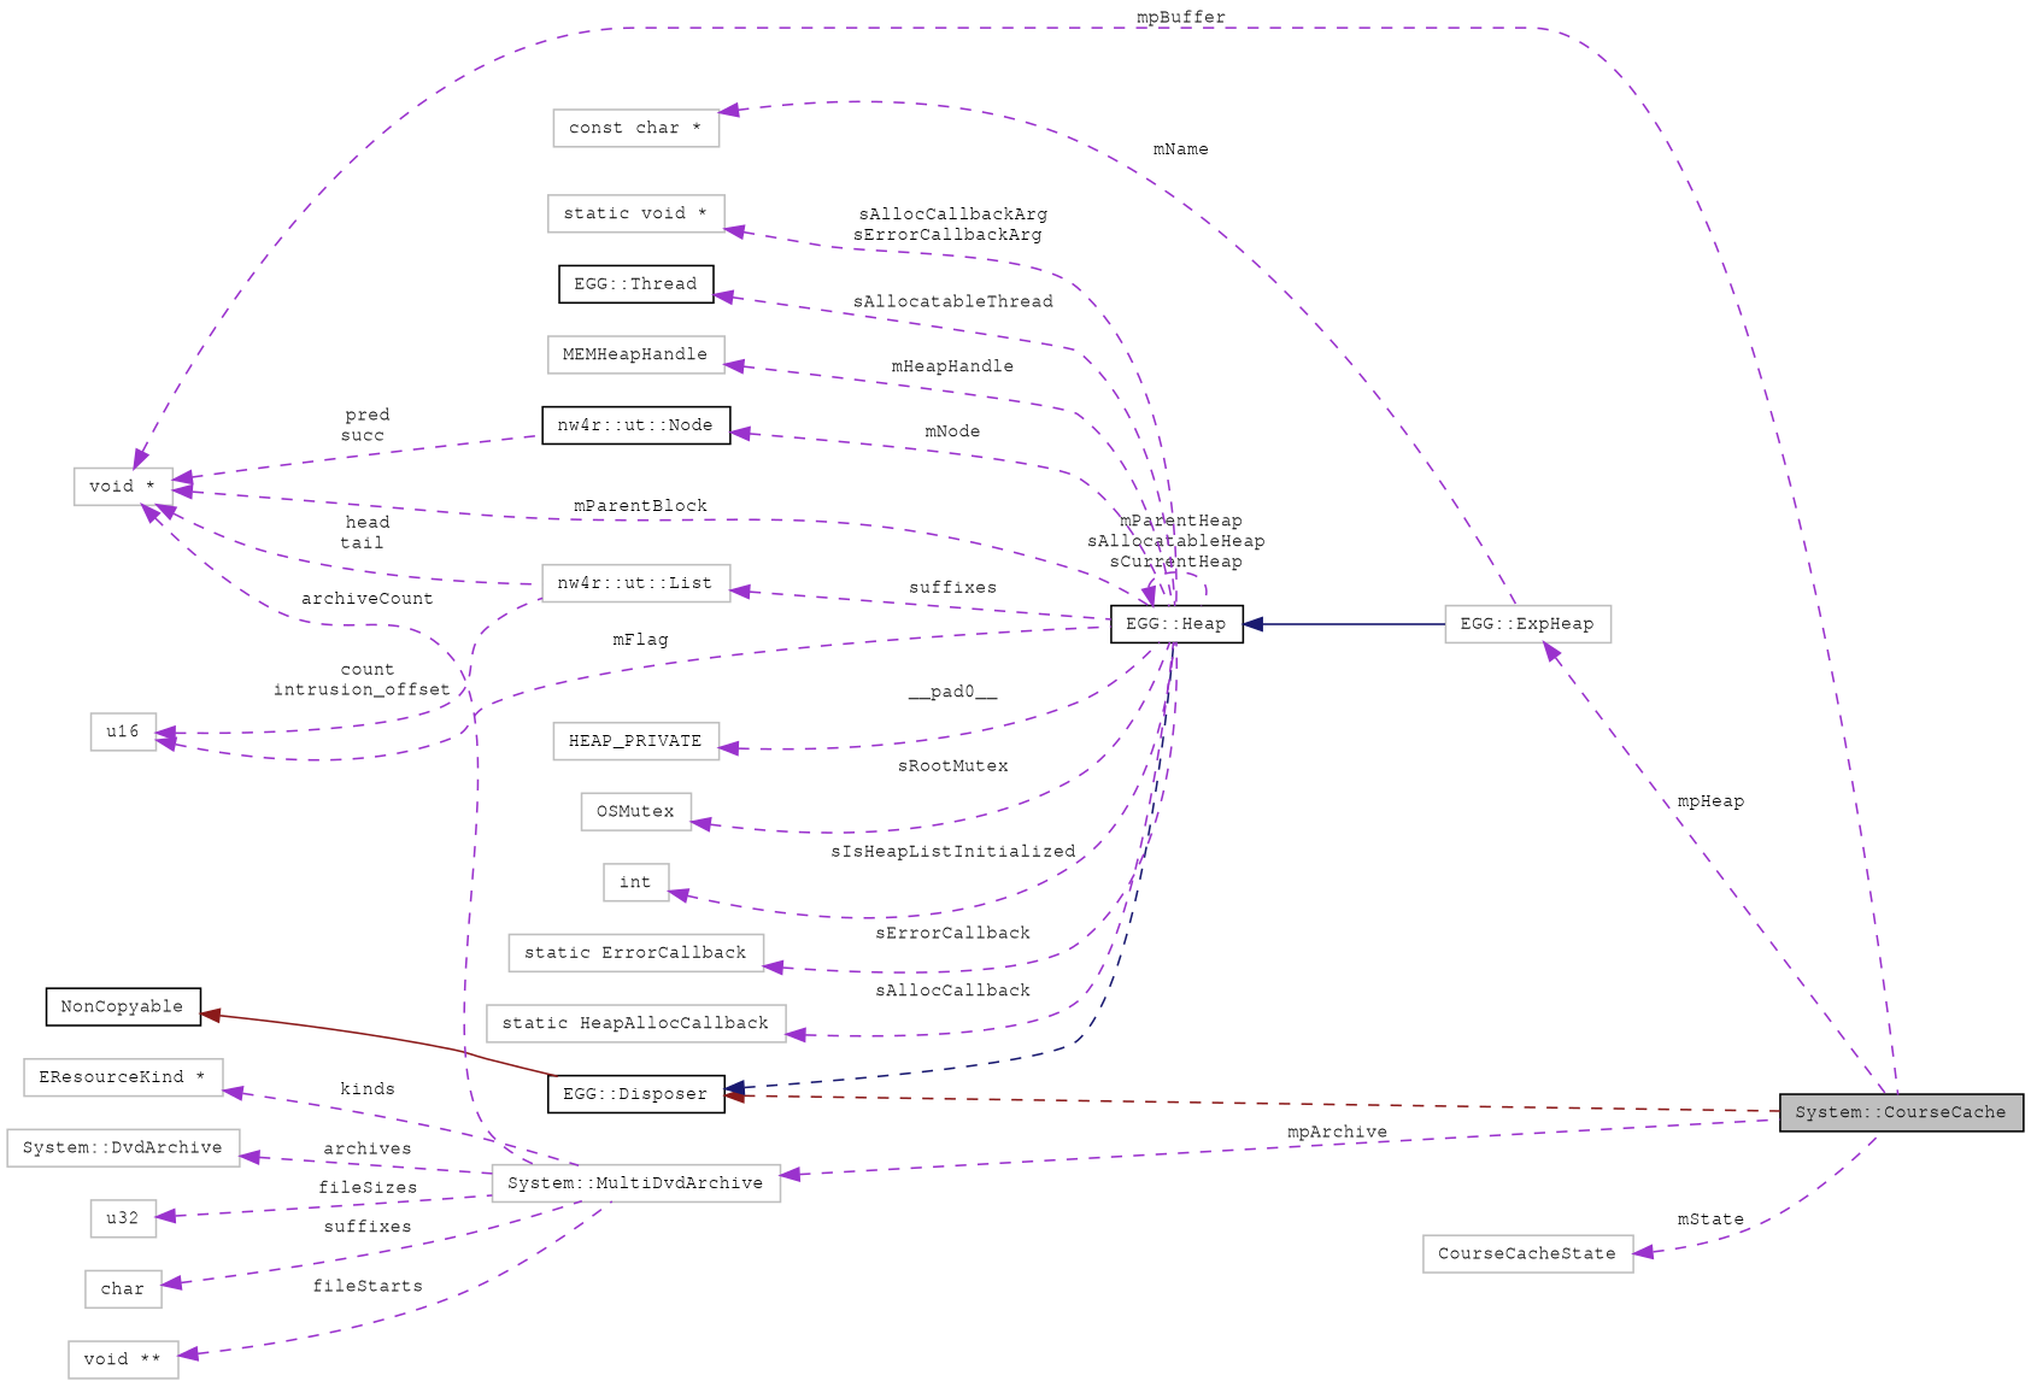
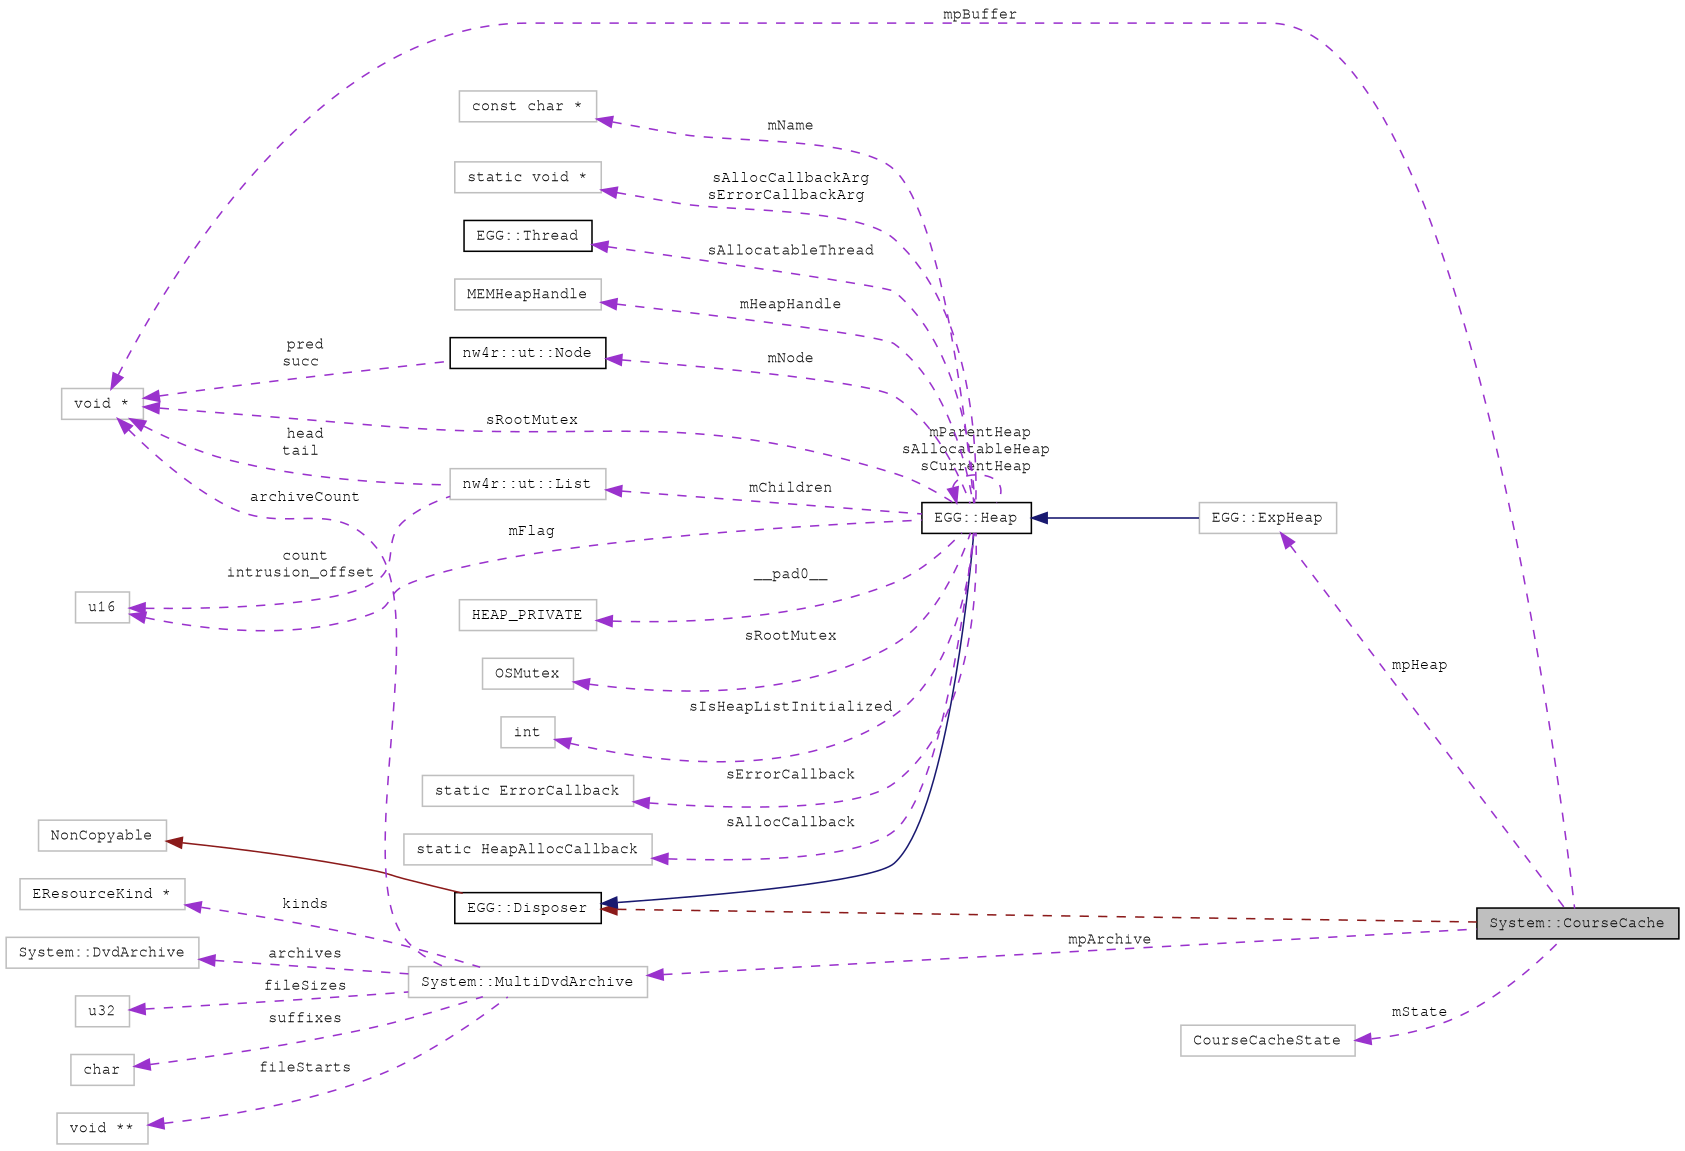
  digraph {
    rankdir=LR
    node [color=grey75 fillcolor=white fontname=FreeMono fontsize=10 shape=record style=filled]
    edge [color=darkorchid3 dir=back fontname=FreeMono fontsize=10 labelfontname=FreeMono labelfontsize=10 style=dashed]
    n1 [color=black fillcolor=grey75 fontcolor=black height=0.2 label="System::CourseCache" width=0.4]
    n2 [color=black height=0.2 label="EGG::Disposer" width=0.4]
    n3 [color=black height=0.2 label="EGG::Heap" width=0.4]
    n4 [height=0.2 label="EGG::ExpHeap" width=0.4]
-   n5 [color=black height=0.2 label=NonCopyable width=0.4]
+   n5 [height=0.2 label=NonCopyable width=0.4]
    n6 [height=0.2 label="void *" width=0.4]
    n7 [color=black height=0.2 label="nw4r::ut::Node" width=0.4]
    n8 [height=0.2 label="nw4r::ut::List" width=0.4]
    n9 [height=0.2 label="System::MultiDvdArchive" width=0.4]
    n10 [height=0.2 label=HEAP_PRIVATE width=0.4]
    n11 [height=0.2 label=OSMutex width=0.4]
    n12 [height=0.2 label=int width=0.4]
    n13 [height=0.2 label="static ErrorCallback" width=0.4]
    n14 [height=0.2 label="static HeapAllocCallback" width=0.4]
    n15 [height=0.2 label="static void *" width=0.4]
    n16 [color=black height=0.2 label="EGG::Thread" width=0.4]
    n17 [height=0.2 label=MEMHeapHandle width=0.4]
    n18 [height=0.2 label=u16 width=0.4]
    n19 [height=0.2 label="const char *" width=0.4]
    n20 [height=0.2 label=CourseCacheState width=0.4]
    n21 [height=0.2 label="System::DvdArchive" width=0.4]
    n22 [height=0.2 label=u32 width=0.4]
    n23 [height=0.2 label=char width=0.4]
    n24 [height=0.2 label="void **" width=0.4]
    n25 [height=0.2 label="EResourceKind *" width=0.4]
    n2 -> n1 [color=firebrick4]
-   n2 -> n3 [color=midnightblue]
+   n2 -> n3 [color=midnightblue style=solid]
    n3 -> n3 [label=" mParentHeap\nsAllocatableHeap\nsCurrentHeap"]
    n3 -> n4 [color=midnightblue style=solid]
    n4 -> n1 [label=" mpHeap"]
    n5 -> n2 [color=firebrick4 style=solid]
    n6 -> n1 [label=" mpBuffer"]
-   n6 -> n3 [label=" mParentBlock"]
+   n6 -> n3 [label=" sRootMutex"]
    n6 -> n7 [label=" pred\nsucc"]
    n6 -> n8 [label=" head\ntail"]
    n6 -> n9 [label=" archiveCount"]
    n7 -> n3 [label=" mNode"]
-   n8 -> n3 [label=" suffixes"]
+   n8 -> n3 [label=" mChildren"]
    n9 -> n1 [label=" mpArchive"]
    n10 -> n3 [label=" __pad0__"]
    n11 -> n3 [label=" sRootMutex"]
    n12 -> n3 [label=" sIsHeapListInitialized"]
    n13 -> n3 [label=" sErrorCallback"]
    n14 -> n3 [label=" sAllocCallback"]
    n15 -> n3 [label=" sAllocCallbackArg\nsErrorCallbackArg"]
    n16 -> n3 [label=" sAllocatableThread"]
    n17 -> n3 [label=" mHeapHandle"]
    n18 -> n3 [label=" mFlag"]
    n18 -> n8 [label=" count\nintrusion_offset"]
-   n19 -> n4 [label=" mName"]
+   n19 -> n3 [label=" mName"]
    n20 -> n1 [label=" mState"]
    n21 -> n9 [label=" archives"]
    n22 -> n9 [label=" fileSizes"]
    n23 -> n9 [label=" suffixes"]
    n24 -> n9 [label=" fileStarts"]
    n25 -> n9 [label=" kinds"]
  }
